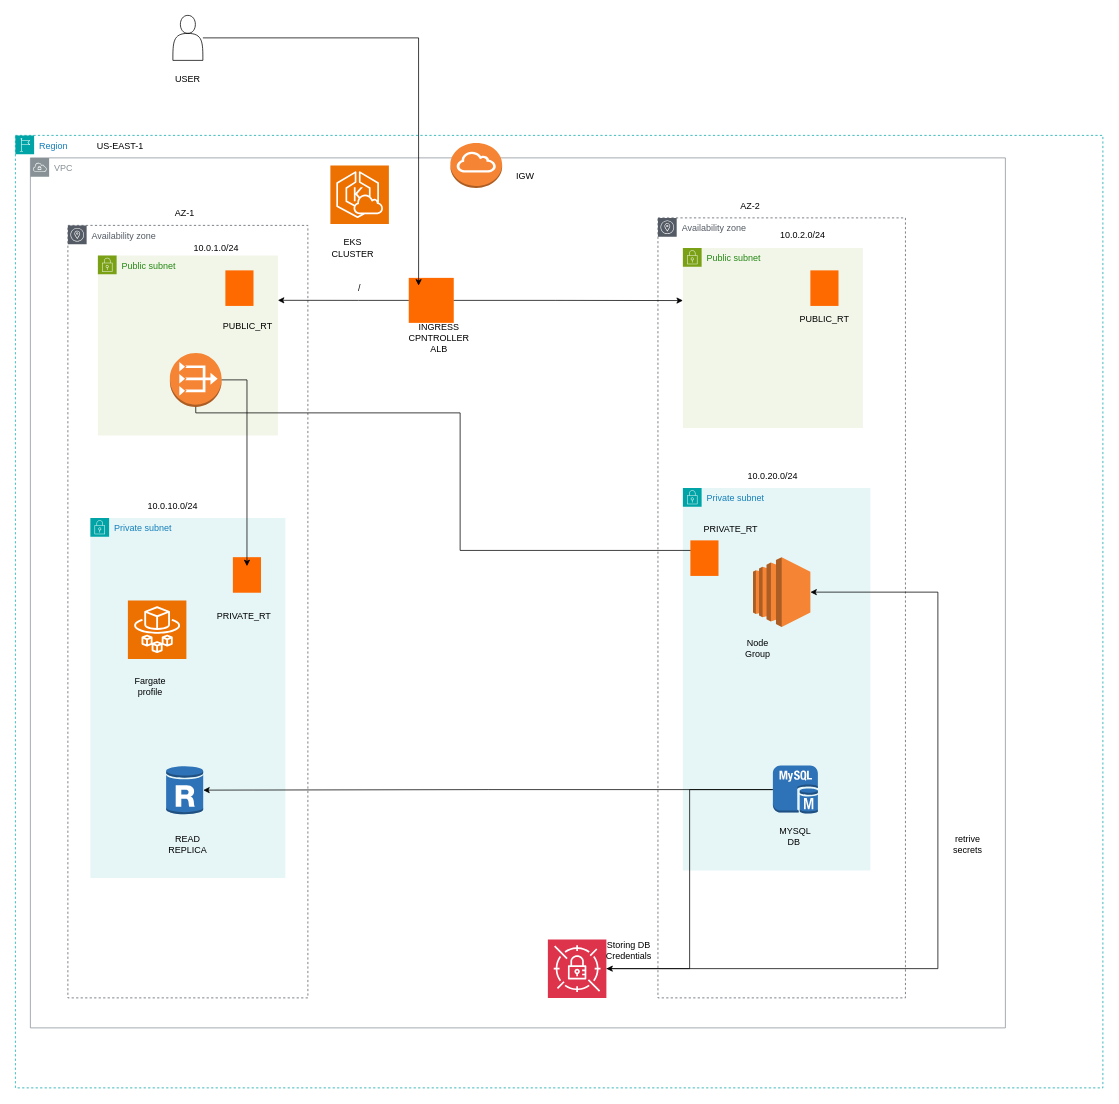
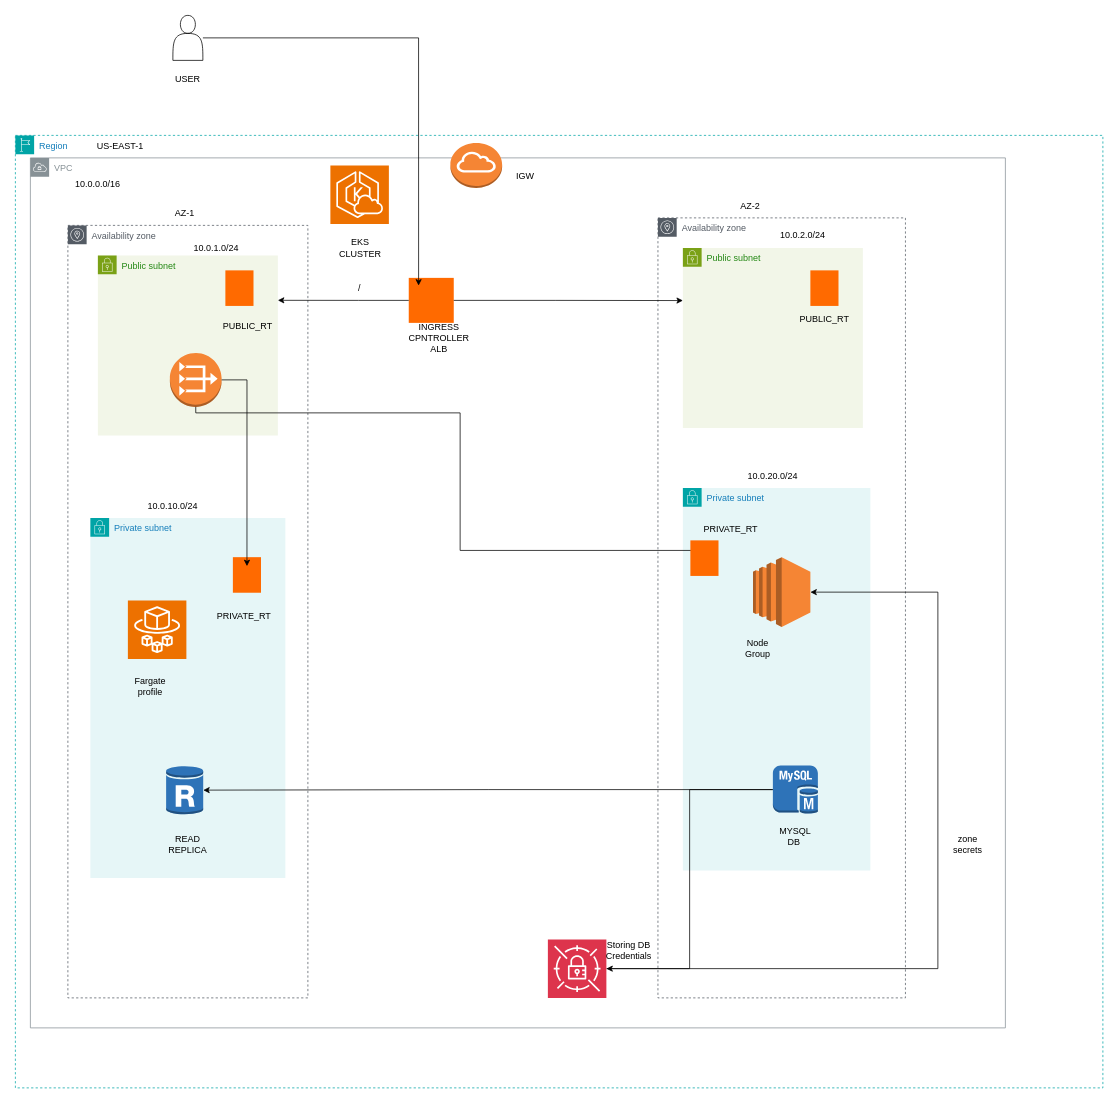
  <mxCell id="0" />
  <mxCell id="1" parent="0" />
  <mxCell id="2" value="Region" style="points=[[0,0],[0.25,0],[0.5,0],[0.75,0],[1,0],[1,0.25],[1,0.5],[1,0.75],[1,1],[0.75,1],[0.5,1],[0.25,1],[0,1],[0,0.75],[0,0.5],[0,0.25]];outlineConnect=0;gradientColor=none;html=1;whiteSpace=wrap;fontSize=12;fontStyle=0;container=1;pointerEvents=0;collapsible=0;recursiveResize=0;shape=mxgraph.aws4.group;grIcon=mxgraph.aws4.group_region;strokeColor=#00A4A6;fillColor=none;verticalAlign=top;align=left;spacingLeft=30;fontColor=#147EBA;dashed=1;" vertex="1" parent="1"><mxGeometry x="20" y="180" width="1450" height="1270" as="geometry" /></mxCell>
  <mxCell id="3" value="VPC" style="sketch=0;outlineConnect=0;gradientColor=none;html=1;whiteSpace=wrap;fontSize=12;fontStyle=0;shape=mxgraph.aws4.group;grIcon=mxgraph.aws4.group_vpc;strokeColor=#879196;fillColor=none;verticalAlign=top;align=left;spacingLeft=30;fontColor=#879196;dashed=0;" vertex="1" parent="2"><mxGeometry x="20" y="30" width="1300" height="1160" as="geometry" /></mxCell>
  <mxCell id="4" value="Availability zone" style="sketch=0;outlineConnect=0;gradientColor=none;html=1;whiteSpace=wrap;fontSize=12;fontStyle=0;shape=mxgraph.aws4.group;grIcon=mxgraph.aws4.group_availability_zone;strokeColor=#545B64;fillColor=none;verticalAlign=top;align=left;spacingLeft=30;fontColor=#545B64;dashed=1;" vertex="1" parent="2"><mxGeometry x="70" y="120" width="320" height="1030" as="geometry" /></mxCell>
  <mxCell id="5" value="Availability zone" style="sketch=0;outlineConnect=0;gradientColor=none;html=1;whiteSpace=wrap;fontSize=12;fontStyle=0;shape=mxgraph.aws4.group;grIcon=mxgraph.aws4.group_availability_zone;strokeColor=#545B64;fillColor=none;verticalAlign=top;align=left;spacingLeft=30;fontColor=#545B64;dashed=1;" vertex="1" parent="2"><mxGeometry x="856.75" y="110" width="330" height="1040" as="geometry" /></mxCell>
  <mxCell id="6" value="Public subnet" style="points=[[0,0],[0.25,0],[0.5,0],[0.75,0],[1,0],[1,0.25],[1,0.5],[1,0.75],[1,1],[0.75,1],[0.5,1],[0.25,1],[0,1],[0,0.75],[0,0.5],[0,0.25]];outlineConnect=0;gradientColor=none;html=1;whiteSpace=wrap;fontSize=12;fontStyle=0;container=1;pointerEvents=0;collapsible=0;recursiveResize=0;shape=mxgraph.aws4.group;grIcon=mxgraph.aws4.group_security_group;grStroke=0;strokeColor=#7AA116;fillColor=#F2F6E8;verticalAlign=top;align=left;spacingLeft=30;fontColor=#248814;dashed=0;" vertex="1" parent="2"><mxGeometry x="110" y="160" width="240" height="240" as="geometry" /></mxCell>
  <mxCell id="7" value="" style="outlineConnect=0;dashed=0;verticalLabelPosition=bottom;verticalAlign=top;align=center;html=1;shape=mxgraph.aws3.vpc_nat_gateway;fillColor=#F58534;gradientColor=none;" vertex="1" parent="6"><mxGeometry x="96" y="130" width="69" height="72" as="geometry" /></mxCell>
  <mxCell id="8" value="" style="points=[];aspect=fixed;html=1;align=center;shadow=0;dashed=0;fillColor=#FF6A00;strokeColor=none;shape=mxgraph.alibaba_cloud.route_table;" vertex="1" parent="6"><mxGeometry x="170" y="20" width="37.5" height="47.4" as="geometry" /></mxCell>
  <mxCell id="9" value="PUBLIC_RT" style="text;html=1;align=center;verticalAlign=middle;whiteSpace=wrap;rounded=0;" vertex="1" parent="6"><mxGeometry x="170" y="80" width="60" height="30" as="geometry" /></mxCell>
  <mxCell id="10" value="Public subnet" style="points=[[0,0],[0.25,0],[0.5,0],[0.75,0],[1,0],[1,0.25],[1,0.5],[1,0.75],[1,1],[0.75,1],[0.5,1],[0.25,1],[0,1],[0,0.75],[0,0.5],[0,0.25]];outlineConnect=0;gradientColor=none;html=1;whiteSpace=wrap;fontSize=12;fontStyle=0;container=1;pointerEvents=0;collapsible=0;recursiveResize=0;shape=mxgraph.aws4.group;grIcon=mxgraph.aws4.group_security_group;grStroke=0;strokeColor=#7AA116;fillColor=#F2F6E8;verticalAlign=top;align=left;spacingLeft=30;fontColor=#248814;dashed=0;" vertex="1" parent="2"><mxGeometry x="890" y="150" width="240" height="240" as="geometry" /></mxCell>
  <mxCell id="11" value="PUBLIC_RT" style="text;html=1;align=center;verticalAlign=middle;whiteSpace=wrap;rounded=0;" vertex="1" parent="10"><mxGeometry x="158.75" y="80" width="60" height="30" as="geometry" /></mxCell>
  <mxCell id="12" value="Private subnet" style="points=[[0,0],[0.25,0],[0.5,0],[0.75,0],[1,0],[1,0.25],[1,0.5],[1,0.75],[1,1],[0.75,1],[0.5,1],[0.25,1],[0,1],[0,0.75],[0,0.5],[0,0.25]];outlineConnect=0;gradientColor=none;html=1;whiteSpace=wrap;fontSize=12;fontStyle=0;container=1;pointerEvents=0;collapsible=0;recursiveResize=0;shape=mxgraph.aws4.group;grIcon=mxgraph.aws4.group_security_group;grStroke=0;strokeColor=#00A4A6;fillColor=#E6F6F7;verticalAlign=top;align=left;spacingLeft=30;fontColor=#147EBA;dashed=0;" vertex="1" parent="2"><mxGeometry x="890" y="470" width="250" height="510" as="geometry" /></mxCell>
  <mxCell id="13" value="Node Group" style="text;html=1;align=center;verticalAlign=middle;whiteSpace=wrap;rounded=0;" vertex="1" parent="12"><mxGeometry x="70" y="199" width="60" height="30" as="geometry" /></mxCell>
  <mxCell id="14" value="Private subnet" style="points=[[0,0],[0.25,0],[0.5,0],[0.75,0],[1,0],[1,0.25],[1,0.5],[1,0.75],[1,1],[0.75,1],[0.5,1],[0.25,1],[0,1],[0,0.75],[0,0.5],[0,0.25]];outlineConnect=0;gradientColor=none;html=1;whiteSpace=wrap;fontSize=12;fontStyle=0;container=1;pointerEvents=0;collapsible=0;recursiveResize=0;shape=mxgraph.aws4.group;grIcon=mxgraph.aws4.group_security_group;grStroke=0;strokeColor=#00A4A6;fillColor=#E6F6F7;verticalAlign=top;align=left;spacingLeft=30;fontColor=#147EBA;dashed=0;" vertex="1" parent="2"><mxGeometry x="100" y="510" width="260" height="480" as="geometry" /></mxCell>
  <mxCell id="15" value="" style="outlineConnect=0;dashed=0;verticalLabelPosition=bottom;verticalAlign=top;align=center;html=1;shape=mxgraph.aws3.rds_db_instance_read_replica;fillColor=#2E73B8;gradientColor=none;" vertex="1" parent="14"><mxGeometry x="101" y="330" width="49.5" height="66" as="geometry" /></mxCell>
  <mxCell id="16" value="Fargate profile" style="text;html=1;align=center;verticalAlign=middle;whiteSpace=wrap;rounded=0;" vertex="1" parent="14"><mxGeometry x="50" y="210" width="60" height="30" as="geometry" /></mxCell>
  <mxCell id="17" value="READ REPLICA" style="text;html=1;align=center;verticalAlign=middle;whiteSpace=wrap;rounded=0;" vertex="1" parent="14"><mxGeometry x="100" y="420" width="60" height="30" as="geometry" /></mxCell>
  <mxCell id="18" value="PRIVATE_RT" style="text;html=1;align=center;verticalAlign=middle;whiteSpace=wrap;rounded=0;" vertex="1" parent="14"><mxGeometry x="175" y="116" width="60" height="30" as="geometry" /></mxCell>
  <mxCell id="19" value="" style="outlineConnect=0;dashed=0;verticalLabelPosition=bottom;verticalAlign=top;align=center;html=1;shape=mxgraph.aws3.ec2;fillColor=#F58534;gradientColor=none;" vertex="1" parent="2"><mxGeometry x="983.5" y="562.4" width="76.5" height="93" as="geometry" /></mxCell>
  <mxCell id="20" value="" style="points=[];aspect=fixed;html=1;align=center;shadow=0;dashed=0;fillColor=#FF6A00;strokeColor=none;shape=mxgraph.alibaba_cloud.route_table;" vertex="1" parent="2"><mxGeometry x="1060" y="180" width="37.5" height="47.4" as="geometry" /></mxCell>
  <mxCell id="21" value="" style="points=[];aspect=fixed;html=1;align=center;shadow=0;dashed=0;fillColor=#FF6A00;strokeColor=none;shape=mxgraph.alibaba_cloud.route_table;" vertex="1" parent="2"><mxGeometry x="290" y="562.4" width="37.5" height="47.4" as="geometry" /></mxCell>
  <mxCell id="22" value="" style="sketch=0;points=[[0,0,0],[0.25,0,0],[0.5,0,0],[0.75,0,0],[1,0,0],[0,1,0],[0.25,1,0],[0.5,1,0],[0.75,1,0],[1,1,0],[0,0.25,0],[0,0.5,0],[0,0.75,0],[1,0.25,0],[1,0.5,0],[1,0.75,0]];outlineConnect=0;fontColor=#232F3E;fillColor=#ED7100;strokeColor=#ffffff;dashed=0;verticalLabelPosition=bottom;verticalAlign=top;align=center;html=1;fontSize=12;fontStyle=0;aspect=fixed;shape=mxgraph.aws4.resourceIcon;resIcon=mxgraph.aws4.fargate;" vertex="1" parent="2"><mxGeometry x="150" y="620" width="78" height="78" as="geometry" /></mxCell>
  <mxCell id="23" style="edgeStyle=orthogonalEdgeStyle;rounded=0;orthogonalLoop=1;jettySize=auto;html=1;entryX=0.501;entryY=0.252;entryDx=0;entryDy=0;entryPerimeter=0;" edge="1" parent="2" source="7" target="21"><mxGeometry relative="1" as="geometry" /></mxCell>
  <mxCell id="24" style="edgeStyle=orthogonalEdgeStyle;rounded=0;orthogonalLoop=1;jettySize=auto;html=1;entryX=0.6;entryY=0.283;entryDx=0;entryDy=0;entryPerimeter=0;" edge="1" parent="2" source="7" target="26"><mxGeometry relative="1" as="geometry"><Array as="points"><mxPoint x="241" y="370" /><mxPoint x="593" y="370" /></Array></mxGeometry></mxCell>
  <mxCell id="25" value="" style="outlineConnect=0;dashed=0;verticalLabelPosition=bottom;verticalAlign=top;align=center;html=1;shape=mxgraph.aws3.internet_gateway;fillColor=#F58534;gradientColor=none;" vertex="1" parent="2"><mxGeometry x="580" y="10" width="69" height="60" as="geometry" /></mxCell>
  <mxCell id="26" value="" style="points=[];aspect=fixed;html=1;align=center;shadow=0;dashed=0;fillColor=#FF6A00;strokeColor=none;shape=mxgraph.alibaba_cloud.route_table;" vertex="1" parent="2"><mxGeometry x="900" y="540" width="37.5" height="47.4" as="geometry" /></mxCell>
  <mxCell id="27" value="" style="points=[];aspect=fixed;html=1;align=center;shadow=0;dashed=0;fillColor=#FF6A00;strokeColor=none;shape=mxgraph.alibaba_cloud.alb_application_load_balancer_02;" vertex="1" parent="2"><mxGeometry x="524.5" y="190" width="60" height="60" as="geometry" /></mxCell>
  <mxCell id="28" style="edgeStyle=orthogonalEdgeStyle;rounded=0;orthogonalLoop=1;jettySize=auto;html=1;entryX=0.875;entryY=0.097;entryDx=0;entryDy=0;entryPerimeter=0;" edge="1" parent="2" source="27" target="4"><mxGeometry relative="1" as="geometry" /></mxCell>
  <mxCell id="29" style="edgeStyle=orthogonalEdgeStyle;rounded=0;orthogonalLoop=1;jettySize=auto;html=1;" edge="1" parent="2" source="42" target="15"><mxGeometry relative="1" as="geometry" /></mxCell>
  <mxCell id="30" style="edgeStyle=orthogonalEdgeStyle;rounded=0;orthogonalLoop=1;jettySize=auto;html=1;" edge="1" parent="2" source="31" target="19"><mxGeometry relative="1" as="geometry"><Array as="points"><mxPoint x="1230" y="1111" /><mxPoint x="1230" y="609" /></Array></mxGeometry></mxCell>
  <mxCell id="31" value="" style="sketch=0;points=[[0,0,0],[0.25,0,0],[0.5,0,0],[0.75,0,0],[1,0,0],[0,1,0],[0.25,1,0],[0.5,1,0],[0.75,1,0],[1,1,0],[0,0.25,0],[0,0.5,0],[0,0.75,0],[1,0.25,0],[1,0.5,0],[1,0.75,0]];outlineConnect=0;fontColor=#232F3E;fillColor=#DD344C;strokeColor=#ffffff;dashed=0;verticalLabelPosition=bottom;verticalAlign=top;align=center;html=1;fontSize=12;fontStyle=0;aspect=fixed;shape=mxgraph.aws4.resourceIcon;resIcon=mxgraph.aws4.secrets_manager;" vertex="1" parent="2"><mxGeometry x="710" y="1072" width="78" height="78" as="geometry" /></mxCell>
  <mxCell id="32" style="edgeStyle=orthogonalEdgeStyle;rounded=0;orthogonalLoop=1;jettySize=auto;html=1;entryX=1;entryY=0.5;entryDx=0;entryDy=0;entryPerimeter=0;" edge="1" parent="2" source="42" target="31"><mxGeometry relative="1" as="geometry" /></mxCell>
  <mxCell id="33" value="IGW" style="text;html=1;align=center;verticalAlign=middle;whiteSpace=wrap;rounded=0;" vertex="1" parent="2"><mxGeometry x="650" y="40" width="60" height="30" as="geometry" /></mxCell>
  <mxCell id="34" value="INGRESS CPNTROLLER ALB" style="text;html=1;align=center;verticalAlign=middle;whiteSpace=wrap;rounded=0;" vertex="1" parent="2"><mxGeometry x="530" y="250" width="70" height="40" as="geometry" /></mxCell>
  <mxCell id="35" value="/" style="text;html=1;align=center;verticalAlign=middle;whiteSpace=wrap;rounded=0;" vertex="1" parent="2"><mxGeometry x="429" y="188.7" width="60" height="30" as="geometry" /></mxCell>
  <mxCell id="36" value="" style="sketch=0;points=[[0,0,0],[0.25,0,0],[0.5,0,0],[0.75,0,0],[1,0,0],[0,1,0],[0.25,1,0],[0.5,1,0],[0.75,1,0],[1,1,0],[0,0.25,0],[0,0.5,0],[0,0.75,0],[1,0.25,0],[1,0.5,0],[1,0.75,0]];outlineConnect=0;fontColor=#232F3E;fillColor=#ED7100;strokeColor=#ffffff;dashed=0;verticalLabelPosition=bottom;verticalAlign=top;align=center;html=1;fontSize=12;fontStyle=0;aspect=fixed;shape=mxgraph.aws4.resourceIcon;resIcon=mxgraph.aws4.eks_cloud;" vertex="1" parent="2"><mxGeometry x="420" y="40" width="78" height="78" as="geometry" /></mxCell>
- <mxCell id="37" value="EKS CLUSTER" style="text;html=1;align=center;verticalAlign=middle;whiteSpace=wrap;rounded=0;" vertex="1" parent="2"><mxGeometry x="420" y="135" width="60" height="30" as="geometry" /></mxCell>
+ <mxCell id="37" value="EKS CLUSTER" style="text;html=1;align=center;verticalAlign=middle;whiteSpace=wrap;rounded=0;" vertex="1" parent="2"><mxGeometry x="430" y="135" width="60" height="30" as="geometry" /></mxCell>
  <mxCell id="38" style="edgeStyle=orthogonalEdgeStyle;rounded=0;orthogonalLoop=1;jettySize=auto;html=1;entryX=0.101;entryY=0.106;entryDx=0;entryDy=0;entryPerimeter=0;" edge="1" parent="2" source="27" target="5"><mxGeometry relative="1" as="geometry" /></mxCell>
- <mxCell id="39" value="retrive secrets" style="text;html=1;align=center;verticalAlign=middle;whiteSpace=wrap;rounded=0;" vertex="1" parent="2"><mxGeometry x="1240" y="930" width="60" height="30" as="geometry" /></mxCell>
+ <mxCell id="39" value="zone secrets" style="text;html=1;align=center;verticalAlign=middle;whiteSpace=wrap;rounded=0;" vertex="1" parent="2"><mxGeometry x="1240" y="930" width="60" height="30" as="geometry" /></mxCell>
  <mxCell id="40" value="Storing DB Credentials" style="text;html=1;align=center;verticalAlign=middle;whiteSpace=wrap;rounded=0;" vertex="1" parent="2"><mxGeometry x="788" y="1072" width="60" height="30" as="geometry" /></mxCell>
  <mxCell id="41" value="PRIVATE_RT" style="text;html=1;align=center;verticalAlign=middle;whiteSpace=wrap;rounded=0;" vertex="1" parent="2"><mxGeometry x="923.5" y="510" width="60" height="30" as="geometry" /></mxCell>
  <mxCell id="42" value="" style="outlineConnect=0;dashed=0;verticalLabelPosition=bottom;verticalAlign=top;align=center;html=1;shape=mxgraph.aws3.mysql_db_instance;fillColor=#2E73B8;gradientColor=none;" vertex="1" parent="2"><mxGeometry x="1010" y="840" width="60" height="64.5" as="geometry" /></mxCell>
  <mxCell id="43" value="MYSQL DB&amp;nbsp;" style="text;html=1;align=center;verticalAlign=middle;whiteSpace=wrap;rounded=0;" vertex="1" parent="2"><mxGeometry x="1010" y="920" width="60" height="30" as="geometry" /></mxCell>
  <mxCell id="44" value="US-EAST-1" style="text;html=1;align=center;verticalAlign=middle;whiteSpace=wrap;rounded=0;" vertex="1" parent="2"><mxGeometry x="100" width="80" height="30" as="geometry" /></mxCell>
+ <mxCell id="45" value="10.0.0.0/16" style="text;html=1;align=center;verticalAlign=middle;whiteSpace=wrap;rounded=0;" vertex="1" parent="2"><mxGeometry x="70" y="50" width="80" height="30" as="geometry" /></mxCell>
  <mxCell id="46" value="10.0.1.0/24" style="text;html=1;align=center;verticalAlign=middle;whiteSpace=wrap;rounded=0;" vertex="1" parent="2"><mxGeometry x="228" y="135" width="80" height="30" as="geometry" /></mxCell>
  <mxCell id="47" value="AZ-1" style="text;html=1;align=center;verticalAlign=middle;whiteSpace=wrap;rounded=0;" vertex="1" parent="2"><mxGeometry x="196" y="89" width="60" height="30" as="geometry" /></mxCell>
  <mxCell id="48" value="AZ-2" style="text;html=1;align=center;verticalAlign=middle;whiteSpace=wrap;rounded=0;" vertex="1" parent="2"><mxGeometry x="950" y="80" width="60" height="30" as="geometry" /></mxCell>
  <mxCell id="49" value="10.0.2.0/24" style="text;html=1;align=center;verticalAlign=middle;whiteSpace=wrap;rounded=0;" vertex="1" parent="2"><mxGeometry x="1010" y="118" width="80" height="30" as="geometry" /></mxCell>
  <mxCell id="50" value="10.0.10.0/24" style="text;html=1;align=center;verticalAlign=middle;whiteSpace=wrap;rounded=0;" vertex="1" parent="2"><mxGeometry x="170" y="480" width="80" height="30" as="geometry" /></mxCell>
  <mxCell id="51" value="10.0.20.0/24" style="text;html=1;align=center;verticalAlign=middle;whiteSpace=wrap;rounded=0;" vertex="1" parent="2"><mxGeometry x="970" y="440" width="80" height="30" as="geometry" /></mxCell>
  <mxCell id="52" value="" style="shape=actor;whiteSpace=wrap;html=1;" vertex="1" parent="1"><mxGeometry x="230" y="20" width="40" height="60" as="geometry" /></mxCell>
  <mxCell id="53" style="edgeStyle=orthogonalEdgeStyle;rounded=0;orthogonalLoop=1;jettySize=auto;html=1;entryX=0.219;entryY=0.171;entryDx=0;entryDy=0;entryPerimeter=0;" edge="1" parent="1" source="52" target="27"><mxGeometry relative="1" as="geometry" /></mxCell>
  <mxCell id="54" value="USER" style="text;html=1;align=center;verticalAlign=middle;whiteSpace=wrap;rounded=0;" vertex="1" parent="1"><mxGeometry x="220" y="90" width="60" height="30" as="geometry" /></mxCell>
